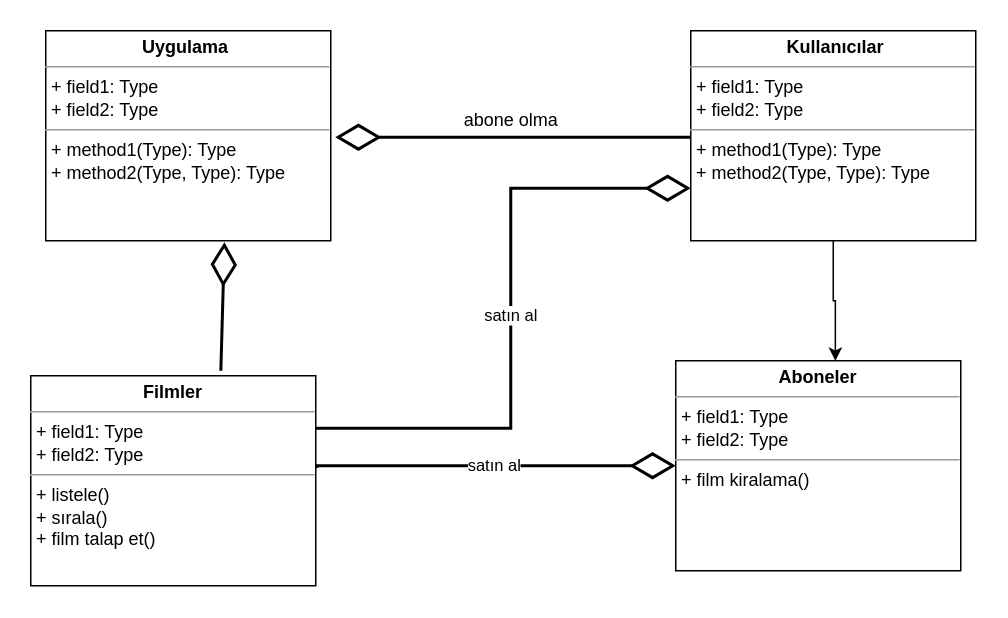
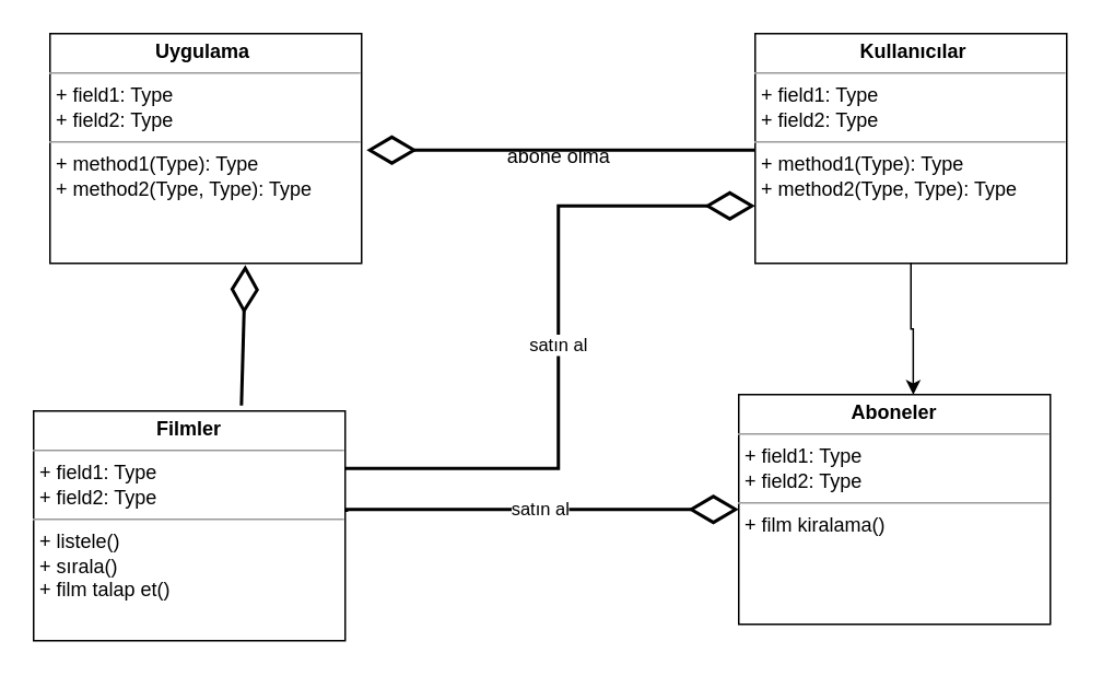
  <mxCell id="0" />
  <mxCell id="1" parent="0" />
  <mxCell id="2" value="&lt;p style=&quot;margin: 0px ; margin-top: 4px ; text-align: center&quot;&gt;&lt;b&gt;Uygulama&amp;nbsp;&lt;/b&gt;&lt;/p&gt;&lt;hr size=&quot;1&quot;&gt;&lt;p style=&quot;margin: 0px ; margin-left: 4px&quot;&gt;+ field1: Type&lt;br&gt;+ field2: Type&lt;/p&gt;&lt;hr size=&quot;1&quot;&gt;&lt;p style=&quot;margin: 0px ; margin-left: 4px&quot;&gt;+ method1(Type): Type&lt;br&gt;+ method2(Type, Type): Type&lt;/p&gt;" style="verticalAlign=top;align=left;overflow=fill;fontSize=12;fontFamily=Helvetica;html=1;" parent="1" vertex="1"><mxGeometry x="30" y="20" width="190" height="140" as="geometry" /></mxCell>
  <mxCell id="3" value="&lt;p style=&quot;margin: 0px ; margin-top: 4px ; text-align: center&quot;&gt;&lt;b&gt;Filmler&lt;/b&gt;&lt;/p&gt;&lt;hr size=&quot;1&quot;&gt;&lt;p style=&quot;margin: 0px ; margin-left: 4px&quot;&gt;+ field1: Type&lt;br&gt;+ field2: Type&lt;/p&gt;&lt;hr size=&quot;1&quot;&gt;&lt;p style=&quot;margin: 0px ; margin-left: 4px&quot;&gt;+ listele()&lt;/p&gt;&lt;p style=&quot;margin: 0px ; margin-left: 4px&quot;&gt;+ sırala()&lt;/p&gt;&lt;p style=&quot;margin: 0px ; margin-left: 4px&quot;&gt;+ film talap et()&lt;/p&gt;" style="verticalAlign=top;align=left;overflow=fill;fontSize=12;fontFamily=Helvetica;html=1;" parent="1" vertex="1"><mxGeometry x="20" y="250" width="190" height="140" as="geometry" /></mxCell>
  <mxCell id="4" style="edgeStyle=orthogonalEdgeStyle;rounded=0;orthogonalLoop=1;jettySize=auto;html=1;endArrow=diamondThin;endFill=0;strokeWidth=2;endSize=25;" parent="1" source="7" edge="1"><mxGeometry relative="1" as="geometry"><mxPoint x="223" y="91" as="targetPoint" /><Array as="points"><mxPoint x="223" y="91" /></Array></mxGeometry></mxCell>
  <mxCell id="5" value="satın al" style="edgeStyle=orthogonalEdgeStyle;rounded=0;orthogonalLoop=1;jettySize=auto;html=1;exitX=1;exitY=0.25;exitDx=0;exitDy=0;endArrow=diamondThin;endFill=0;strokeWidth=2;entryX=0;entryY=0.75;entryDx=0;entryDy=0;endSize=25;" parent="1" source="3" target="7" edge="1"><mxGeometry relative="1" as="geometry"><mxPoint x="240" y="290" as="sourcePoint" /><Array as="points"><mxPoint x="340" y="285" /><mxPoint x="340" y="125" /></Array></mxGeometry></mxCell>
  <mxCell id="6" style="edgeStyle=orthogonalEdgeStyle;rounded=0;orthogonalLoop=1;jettySize=auto;html=1;entryX=0.56;entryY=0.001;entryDx=0;entryDy=0;entryPerimeter=0;" edge="1" parent="1" source="7" target="9"><mxGeometry relative="1" as="geometry"><mxPoint x="555" y="230" as="targetPoint" /></mxGeometry></mxCell>
  <mxCell id="7" value="&lt;p style=&quot;margin: 0px ; margin-top: 4px ; text-align: center&quot;&gt;&lt;b&gt;&amp;nbsp;Kullanıcılar&lt;/b&gt;&lt;/p&gt;&lt;hr size=&quot;1&quot;&gt;&lt;p style=&quot;margin: 0px ; margin-left: 4px&quot;&gt;+ field1: Type&lt;br&gt;+ field2: Type&lt;/p&gt;&lt;hr size=&quot;1&quot;&gt;&lt;p style=&quot;margin: 0px ; margin-left: 4px&quot;&gt;+ method1(Type): Type&lt;br&gt;+ method2(Type, Type): Type&lt;/p&gt;" style="verticalAlign=top;align=left;overflow=fill;fontSize=12;fontFamily=Helvetica;html=1;" parent="1" vertex="1"><mxGeometry x="460" y="20" width="190" height="140" as="geometry" /></mxCell>
  <mxCell id="8" value="satın al" style="edgeStyle=orthogonalEdgeStyle;rounded=0;orthogonalLoop=1;jettySize=auto;html=1;endArrow=diamondThin;endFill=0;strokeWidth=2;exitX=1.004;exitY=0.439;exitDx=0;exitDy=0;endSize=25;exitPerimeter=0;" parent="1" source="3" target="9" edge="1"><mxGeometry relative="1" as="geometry"><Array as="points"><mxPoint x="211" y="310" /></Array></mxGeometry></mxCell>
  <mxCell id="9" value="&lt;p style=&quot;margin: 0px ; margin-top: 4px ; text-align: center&quot;&gt;&lt;b&gt;Aboneler&lt;/b&gt;&lt;/p&gt;&lt;hr size=&quot;1&quot;&gt;&lt;p style=&quot;margin: 0px ; margin-left: 4px&quot;&gt;+ field1: Type&lt;br&gt;+ field2: Type&lt;/p&gt;&lt;hr size=&quot;1&quot;&gt;&lt;p style=&quot;margin: 0px ; margin-left: 4px&quot;&gt;+ film kiralama()&lt;br&gt;&lt;/p&gt;&lt;p style=&quot;margin: 0px ; margin-left: 4px&quot;&gt;&lt;br&gt;&lt;/p&gt;" style="verticalAlign=top;align=left;overflow=fill;fontSize=12;fontFamily=Helvetica;html=1;" parent="1" vertex="1"><mxGeometry x="450" y="240" width="190" height="140" as="geometry" /></mxCell>
- <mxCell id="10" value="abone olma" style="text;html=1;align=center;verticalAlign=middle;resizable=0;points=[];autosize=1;strokeColor=none;" parent="1" vertex="1"><mxGeometry x="300" y="70" width="80" height="20" as="geometry" /></mxCell>
+ <mxCell id="10" value="abone olma" style="text;html=1;align=center;verticalAlign=middle;resizable=0;points=[];autosize=1;strokeColor=none;" parent="1" vertex="1"><mxGeometry x="300" y="85" width="80" height="20" as="geometry" /></mxCell>
  <mxCell id="11" value="" style="endArrow=diamondThin;endFill=0;endSize=24;html=1;strokeWidth=2;entryX=0.627;entryY=1.007;entryDx=0;entryDy=0;entryPerimeter=0;exitX=0.667;exitY=-0.024;exitDx=0;exitDy=0;exitPerimeter=0;" parent="1" source="3" target="2" edge="1"><mxGeometry width="160" relative="1" as="geometry"><mxPoint x="45" y="190" as="sourcePoint" /><mxPoint x="205" y="190" as="targetPoint" /></mxGeometry></mxCell>
